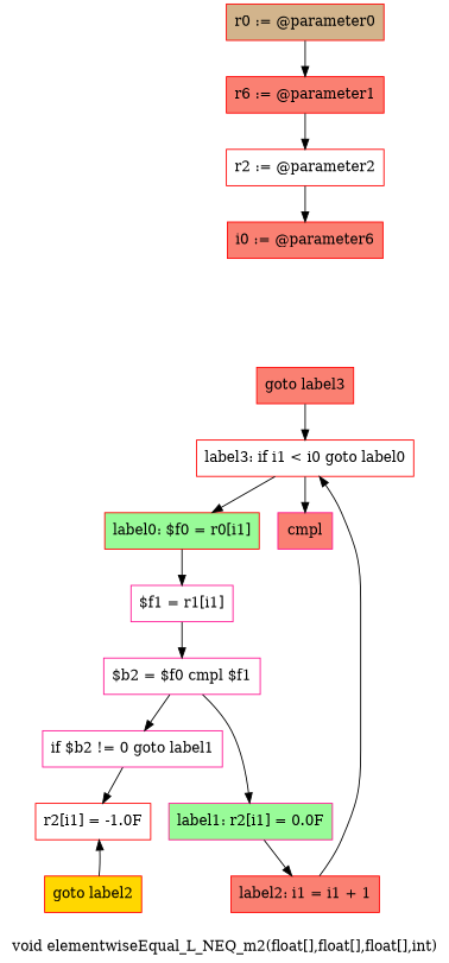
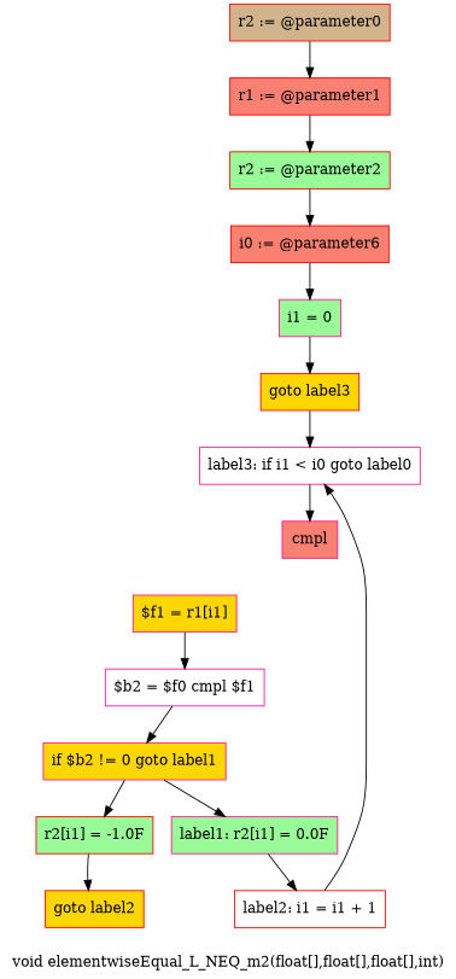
  digraph {
    label="void elementwiseEqual_L_NEQ_m2(float[],float[],float[],int)"
    node [color=red fillcolor=salmon shape=box style=filled]
-   n1 [fillcolor=tan label="r0 := @parameter0"]
-   n2 [label="r6 := @parameter1"]
-   n3 [fillcolor=white label="r2 := @parameter2"]
+   n1 [fillcolor=tan label="r2 := @parameter0"]
+   n2 [label="r1 := @parameter1"]
+   n3 [fillcolor=palegreen label="r2 := @parameter2"]
    n4 [label="i0 := @parameter6"]
-   n6 [label="goto label3"]
-   n7 [fillcolor=white label="label3: if i1 < i0 goto label0"]
-   n8 [fillcolor=palegreen label="label0: $f0 = r0[i1]"]
+   n5 [color=deeppink fillcolor=palegreen label="i1 = 0"]
+   n6 [fillcolor=gold label="goto label3"]
+   n7 [color=deeppink fillcolor=white label="label3: if i1 < i0 goto label0"]
    n9 [color=deeppink label=cmpl]
-   n10 [color=deeppink fillcolor=white label="$f1 = r1[i1]"]
+   n10 [color=deeppink fillcolor=gold label="$f1 = r1[i1]"]
    n11 [color=deeppink fillcolor=white label="$b2 = $f0 cmpl $f1"]
-   n12 [color=deeppink fillcolor=white label="if $b2 != 0 goto label1"]
-   n13 [fillcolor=white label="r2[i1] = -1.0F"]
+   n12 [color=deeppink fillcolor=gold label="if $b2 != 0 goto label1"]
+   n13 [fillcolor=palegreen label="r2[i1] = -1.0F"]
    n14 [color=deeppink fillcolor=palegreen label="label1: r2[i1] = 0.0F"]
    n15 [fillcolor=gold label="goto label2"]
-   n16 [label="label2: i1 = i1 + 1"]
+   n16 [fillcolor=white label="label2: i1 = i1 + 1"]
    n1 -> n2
    n2 -> n3
    n3 -> n4
+   n4 -> n5
+   n5 -> n6
    n6 -> n7
-   n7 -> n8
    n7 -> n9
-   n8 -> n10
    n10 -> n11
    n11 -> n12
    n12 -> n13
-   n11 -> n14
-   n15 -> n13
+   n12 -> n14
+   n13 -> n15
    n14 -> n16
    n16 -> n7
  }
